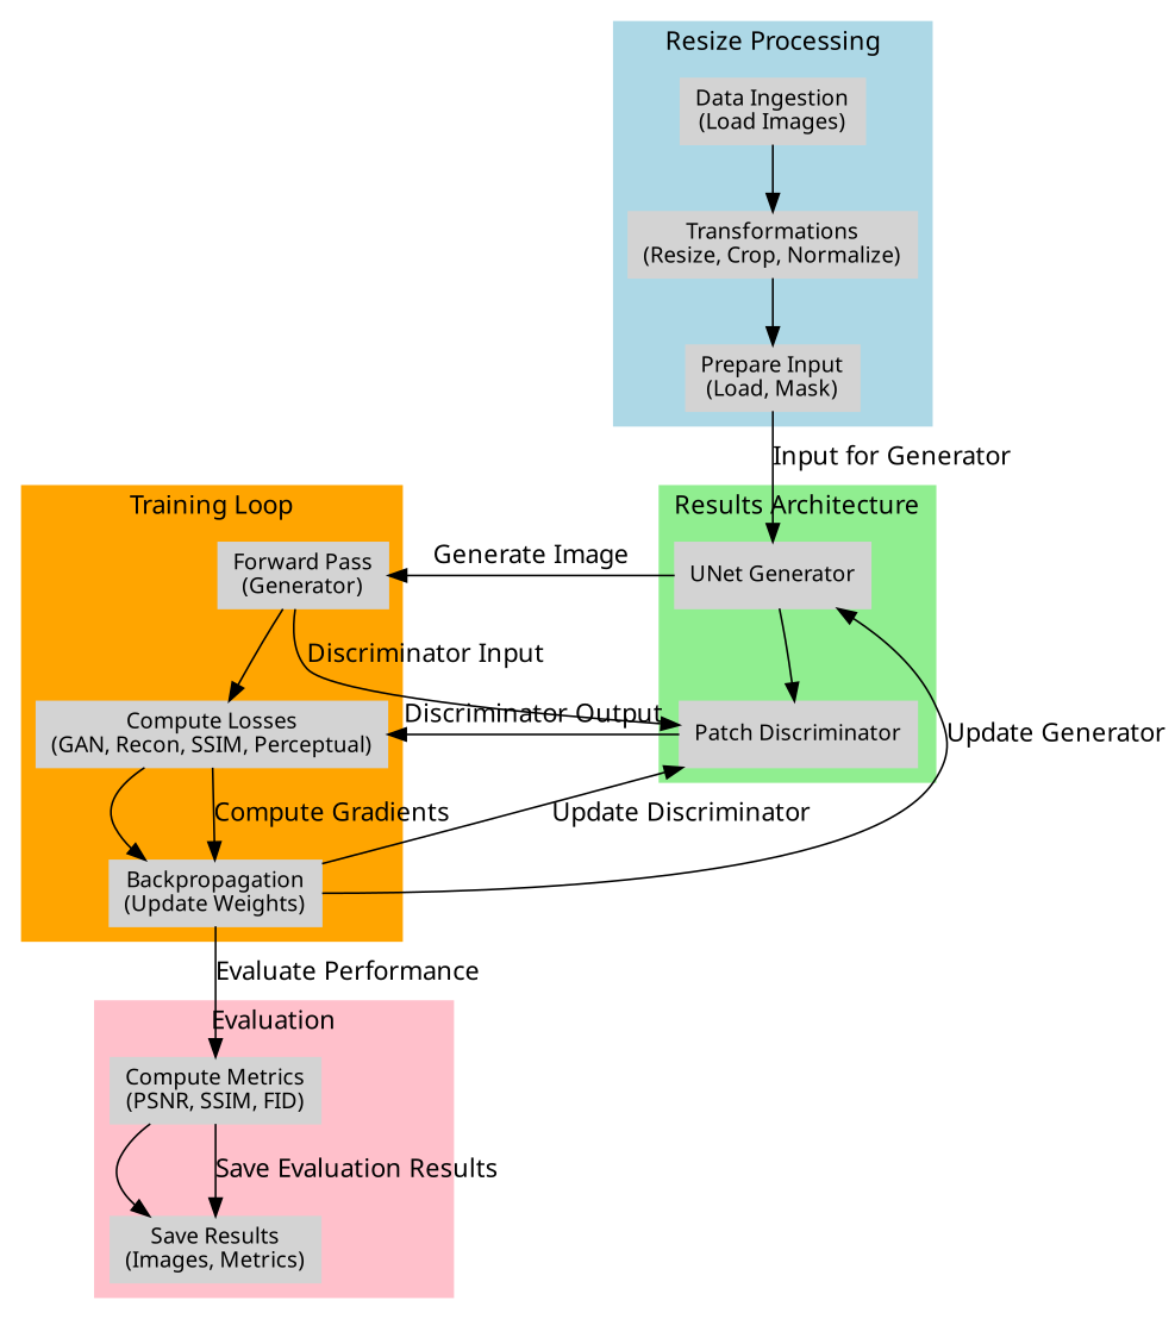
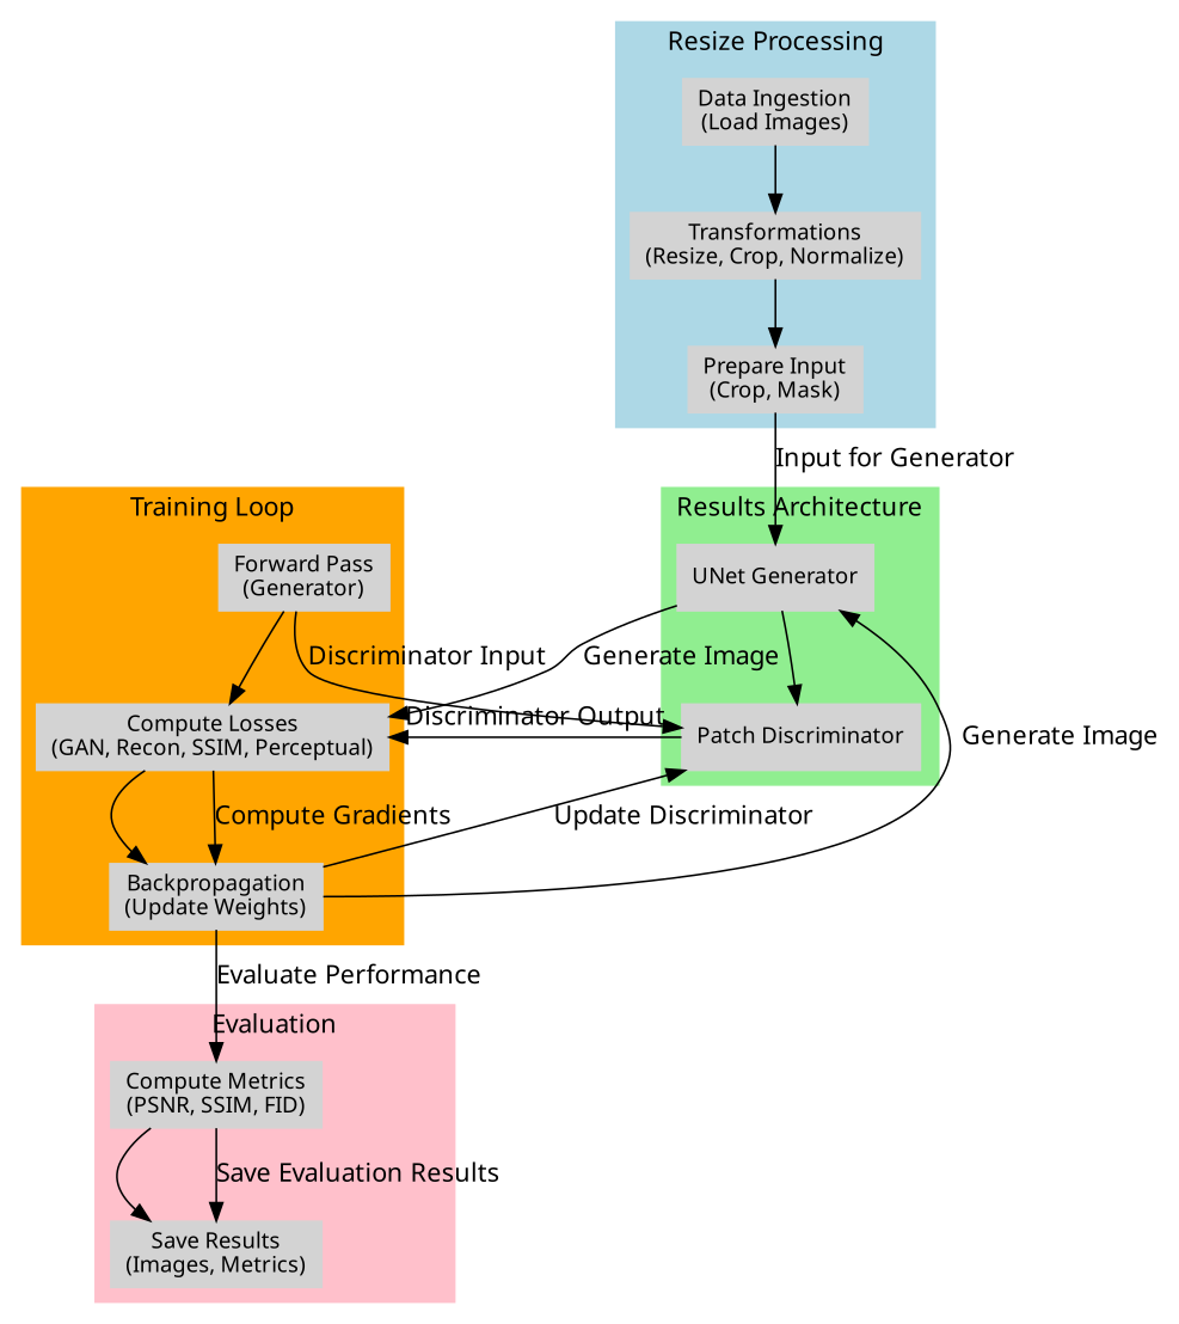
  digraph {
    fontname="Noto Sans"
    node [color=lightgrey fontname="Noto Sans" fontsize=12 shape=box style=filled]
    edge [fontname="Noto Sans"]
    n1 [label="UNet Generator"]
    n2 [label="Patch Discriminator"]
    n3 [label="Data Ingestion\n(Load Images)"]
    n4 [label="Transformations\n(Resize, Crop, Normalize)"]
-   n5 [label="Prepare Input\n(Load, Mask)"]
+   n5 [label="Prepare Input\n(Crop, Mask)"]
    n6 [label="Forward Pass\n(Generator)"]
    n7 [label="Compute Losses\n(GAN, Recon, SSIM, Perceptual)"]
    n8 [label="Backpropagation\n(Update Weights)"]
    n9 [label="Compute Metrics\n(PSNR, SSIM, FID)"]
    n10 [label="Save Results\n(Images, Metrics)"]
    subgraph cluster_1 {
      color=lightgreen
      label="Results Architecture"
      style=filled
      n1
      n2
    }
    subgraph cluster_2 {
      color=lightblue
      label="Resize Processing"
      style=filled
      n3
      n4
      n5
    }
    subgraph cluster_3 {
      color=orange
      label="Training Loop"
      style=filled
      n6
      n7
      n8
    }
    subgraph cluster_4 {
      color=pink
      label=Evaluation
      style=filled
      n9
      n10
    }
    n1 -> n2
-   n1 -> n6 [label="Generate Image"]
+   n1 -> n7 [label="Generate Image"]
    n2 -> n7 [label="Discriminator Output"]
    n3 -> n4
    n4 -> n5
    n5 -> n1 [label="Input for Generator"]
    n6 -> n2 [label="Discriminator Input"]
    n6 -> n7
    n7 -> n8
    n7 -> n8 [label="Compute Gradients"]
-   n8 -> n1 [label="Update Generator"]
+   n8 -> n1 [label="Generate Image"]
    n8 -> n2 [label="Update Discriminator"]
    n8 -> n9 [label="Evaluate Performance"]
    n9 -> n10
    n9 -> n10 [label="Save Evaluation Results"]
  }
